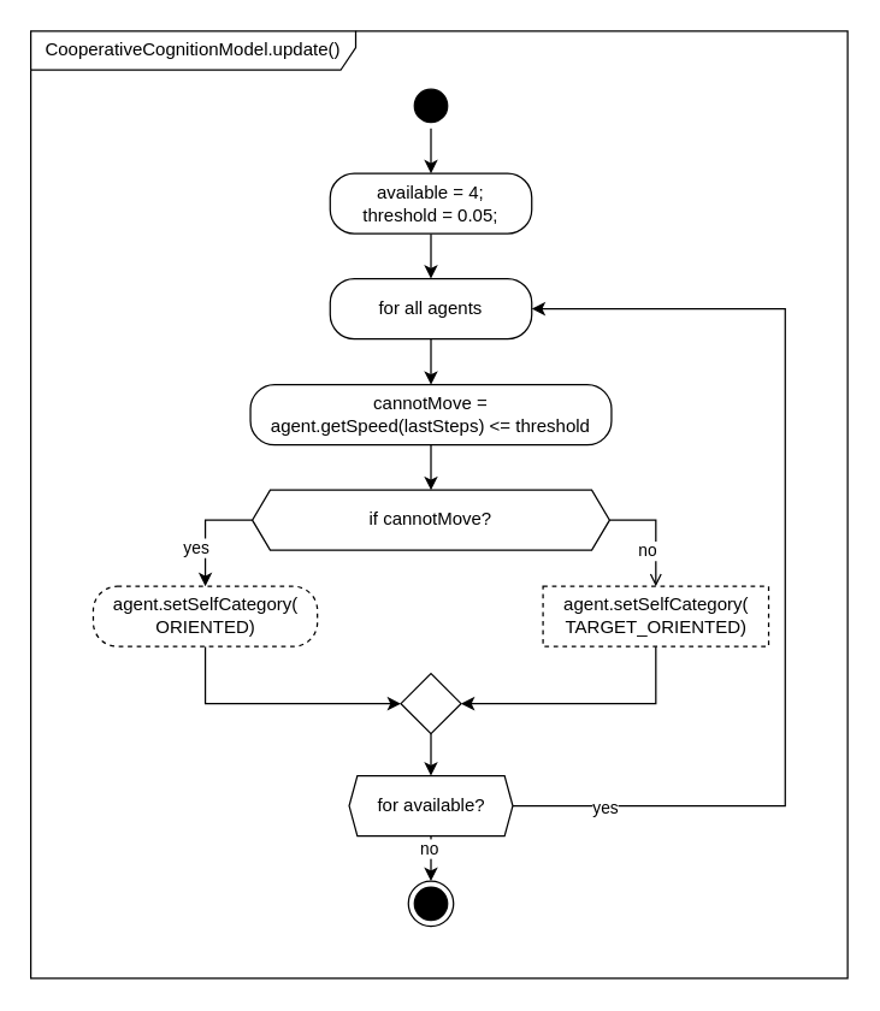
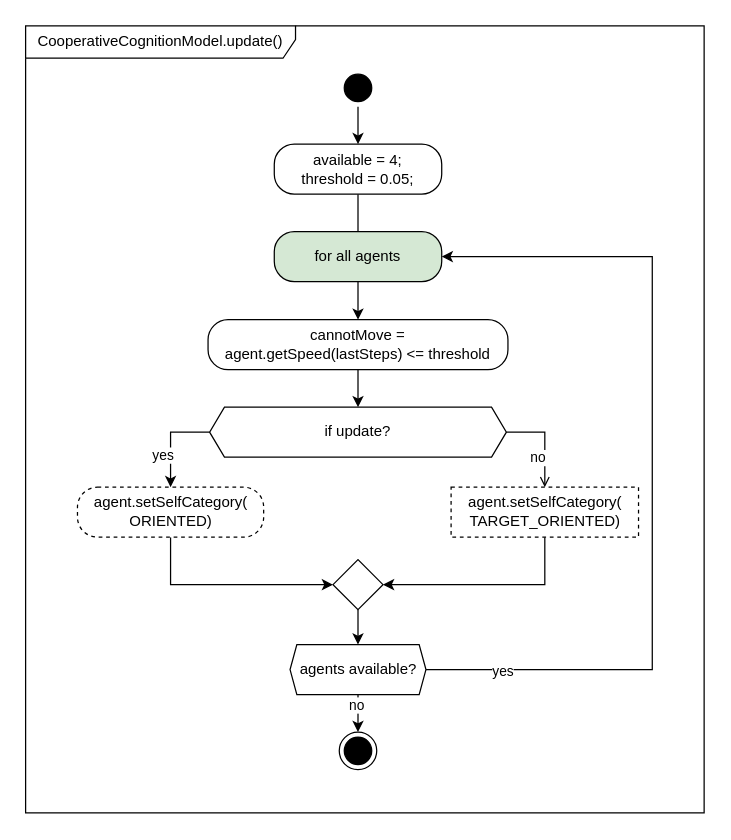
  <mxCell id="0" />
  <mxCell id="1" parent="0" />
  <mxCell id="2" value="CooperativeCognitionModel.update()" style="shape=umlFrame;whiteSpace=wrap;html=1;strokeColor=#000000;width=216;height=26;shadow=0;" parent="1" vertex="1"><mxGeometry x="20" y="20" width="543" height="630" as="geometry" /></mxCell>
  <mxCell id="3" value="" style="group" parent="1" vertex="1" connectable="0"><mxGeometry x="61.5" y="54.75" width="460.0" height="560.5" as="geometry" /></mxCell>
  <mxCell id="4" value="" style="ellipse;html=1;shape=startState;fillColor=#000000;strokeColor=#000000;labelBorderColor=none;shadow=0;flipV=1;" parent="3" vertex="1"><mxGeometry x="209.5" width="30" height="30" as="geometry" /></mxCell>
- <mxCell id="5" value="&lt;div&gt;for all agents&lt;/div&gt;" style="rounded=1;whiteSpace=wrap;html=1;arcSize=40;labelBorderColor=none;shadow=0;flipV=1;" parent="3" vertex="1"><mxGeometry x="157.5" y="130" width="134" height="40" as="geometry" /></mxCell>
- <mxCell id="6" style="edgeStyle=orthogonalEdgeStyle;rounded=0;orthogonalLoop=1;jettySize=auto;html=1;" parent="3" source="7" target="5" edge="1"><mxGeometry relative="1" as="geometry" /></mxCell>
+ <mxCell id="5" value="&lt;div&gt;for all agents&lt;/div&gt;" style="rounded=1;whiteSpace=wrap;html=1;arcSize=40;labelBorderColor=none;shadow=0;flipV=1;fillColor=#d5e8d4;" parent="3" vertex="1"><mxGeometry x="157.5" y="130" width="134" height="40" as="geometry" /></mxCell>
+ <mxCell id="6" style="edgeStyle=orthogonalEdgeStyle;rounded=0;orthogonalLoop=1;jettySize=auto;html=1;endArrow=none;" parent="3" source="7" target="5" edge="1"><mxGeometry relative="1" as="geometry" /></mxCell>
  <mxCell id="7" value="&lt;div&gt;available = 4;&lt;/div&gt;&lt;div&gt;threshold = 0.05;&lt;/div&gt;" style="rounded=1;whiteSpace=wrap;html=1;arcSize=40;labelBorderColor=none;shadow=0;flipV=1;" parent="3" vertex="1"><mxGeometry x="157.5" y="60" width="134" height="40" as="geometry" /></mxCell>
  <mxCell id="8" style="edgeStyle=orthogonalEdgeStyle;rounded=0;orthogonalLoop=1;jettySize=auto;html=1;entryX=0.5;entryY=0;entryDx=0;entryDy=0;" parent="3" source="4" target="7" edge="1"><mxGeometry relative="1" as="geometry" /></mxCell>
  <mxCell id="9" value="&lt;div&gt;&lt;div&gt;cannotMove =&lt;/div&gt;&lt;div&gt;agent.getSpeed(lastSteps) &amp;lt;= threshold&lt;br&gt;&lt;/div&gt;&lt;/div&gt;" style="rounded=1;whiteSpace=wrap;html=1;arcSize=40;labelBorderColor=none;shadow=0;flipV=1;" parent="3" vertex="1"><mxGeometry x="104.5" y="200.5" width="240" height="40" as="geometry" /></mxCell>
  <mxCell id="10" style="edgeStyle=orthogonalEdgeStyle;rounded=0;orthogonalLoop=1;jettySize=auto;html=1;entryX=0.5;entryY=0;entryDx=0;entryDy=0;" parent="3" source="5" target="9" edge="1"><mxGeometry relative="1" as="geometry" /></mxCell>
  <mxCell id="11" value="" style="ellipse;html=1;shape=endState;fillColor=#000000;strokeColor=#000000;labelBorderColor=none;shadow=0;flipV=1;" parent="3" vertex="1"><mxGeometry x="209.5" y="530.5" width="30" height="30" as="geometry" /></mxCell>
  <mxCell id="12" value="" style="rhombus;whiteSpace=wrap;html=1;shadow=0;flipV=1;" parent="3" vertex="1"><mxGeometry x="204.5" y="392.5" width="40" height="40" as="geometry" /></mxCell>
  <mxCell id="13" style="edgeStyle=orthogonalEdgeStyle;rounded=0;orthogonalLoop=1;jettySize=auto;html=1;entryX=0;entryY=0.5;entryDx=0;entryDy=0;labelBorderColor=none;shadow=0;exitX=0.5;exitY=1;exitDx=0;exitDy=0;" parent="3" source="27" target="12" edge="1"><mxGeometry relative="1" as="geometry"><mxPoint x="334.0" y="473.5" as="targetPoint" /></mxGeometry></mxCell>
  <mxCell id="14" style="edgeStyle=orthogonalEdgeStyle;rounded=0;orthogonalLoop=1;jettySize=auto;html=1;entryX=1;entryY=0.5;entryDx=0;entryDy=0;labelBorderColor=none;exitX=0.5;exitY=1;exitDx=0;exitDy=0;shadow=0;" parent="3" source="28" target="12" edge="1"><mxGeometry relative="1" as="geometry"><mxPoint x="414.0" y="473.5" as="targetPoint" /></mxGeometry></mxCell>
- <mxCell id="15" value="if cannotMove?" style="shape=hexagon;html=1;whiteSpace=wrap;perimeter=hexagonPerimeter;rounded=0;shadow=0;size=0.05;flipV=1;" parent="3" vertex="1"><mxGeometry x="105.75" y="270.5" width="237.5" height="40" as="geometry" /></mxCell>
+ <mxCell id="15" value="if update?" style="shape=hexagon;html=1;whiteSpace=wrap;perimeter=hexagonPerimeter;rounded=0;shadow=0;size=0.05;flipV=1;" parent="3" vertex="1"><mxGeometry x="105.75" y="270.5" width="237.5" height="40" as="geometry" /></mxCell>
  <mxCell id="16" style="edgeStyle=orthogonalEdgeStyle;rounded=0;orthogonalLoop=1;jettySize=auto;html=1;entryX=0.5;entryY=0;entryDx=0;entryDy=0;" parent="3" source="9" target="15" edge="1"><mxGeometry relative="1" as="geometry" /></mxCell>
  <mxCell id="17" style="edgeStyle=orthogonalEdgeStyle;rounded=0;orthogonalLoop=1;jettySize=auto;html=1;entryX=0.5;entryY=0;entryDx=0;entryDy=0;" parent="3" source="21" target="11" edge="1"><mxGeometry relative="1" as="geometry" /></mxCell>
  <mxCell id="18" value="no" style="edgeLabel;html=1;align=center;verticalAlign=middle;resizable=0;points=[];" parent="17" vertex="1" connectable="0"><mxGeometry x="0.334" y="6" relative="1" as="geometry"><mxPoint x="-8" y="-5" as="offset" /></mxGeometry></mxCell>
  <mxCell id="19" style="edgeStyle=orthogonalEdgeStyle;rounded=0;orthogonalLoop=1;jettySize=auto;html=1;entryX=1;entryY=0.5;entryDx=0;entryDy=0;" parent="3" source="21" target="5" edge="1"><mxGeometry relative="1" as="geometry"><Array as="points"><mxPoint x="460.0" y="480.5" /><mxPoint x="460.0" y="150.5" /></Array></mxGeometry></mxCell>
  <mxCell id="20" value="yes" style="edgeLabel;html=1;align=center;verticalAlign=middle;resizable=0;points=[];" parent="19" vertex="1" connectable="0"><mxGeometry x="-0.818" y="-1" relative="1" as="geometry"><mxPoint as="offset" /></mxGeometry></mxCell>
- <mxCell id="21" value="for available?" style="shape=hexagon;html=1;whiteSpace=wrap;perimeter=hexagonPerimeter;rounded=0;shadow=0;size=0.05;flipV=1;" parent="3" vertex="1"><mxGeometry x="170.125" y="460.5" width="108.75" height="40" as="geometry" /></mxCell>
+ <mxCell id="21" value="agents available?" style="shape=hexagon;html=1;whiteSpace=wrap;perimeter=hexagonPerimeter;rounded=0;shadow=0;size=0.05;flipV=1;" parent="3" vertex="1"><mxGeometry x="170.125" y="460.5" width="108.75" height="40" as="geometry" /></mxCell>
  <mxCell id="22" style="edgeStyle=orthogonalEdgeStyle;rounded=0;orthogonalLoop=1;jettySize=auto;html=1;entryX=0.5;entryY=0;entryDx=0;entryDy=0;shadow=0;" parent="3" source="12" target="21" edge="1"><mxGeometry relative="1" as="geometry" /></mxCell>
  <mxCell id="23" value="yes" style="edgeStyle=orthogonalEdgeStyle;rounded=0;orthogonalLoop=1;jettySize=auto;html=1;shadow=0;exitX=0;exitY=0.5;exitDx=0;exitDy=0;" parent="3" source="15" target="27" edge="1"><mxGeometry x="-0.253" y="9" relative="1" as="geometry"><mxPoint x="-9" y="10" as="offset" /></mxGeometry></mxCell>
  <mxCell id="24" style="edgeStyle=orthogonalEdgeStyle;rounded=0;orthogonalLoop=1;jettySize=auto;html=1;exitX=1;exitY=0.5;exitDx=0;exitDy=0;shadow=0;endArrow=open;" parent="3" source="15" target="28" edge="1"><mxGeometry relative="1" as="geometry" /></mxCell>
  <mxCell id="25" value="no" style="edgeLabel;html=1;align=center;verticalAlign=middle;resizable=0;points=[];" parent="24" vertex="1" connectable="0"><mxGeometry x="-0.368" y="-8" relative="1" as="geometry"><mxPoint x="0.77" y="12" as="offset" /></mxGeometry></mxCell>
  <mxCell id="26" value="" style="group" parent="3" vertex="1" connectable="0"><mxGeometry y="334.5" width="449" height="40" as="geometry" /></mxCell>
  <mxCell id="27" value="agent.setSelfCategory(&lt;br&gt;ORIENTED)" style="rounded=1;whiteSpace=wrap;html=1;arcSize=40;labelBorderColor=none;shadow=0;dashed=1;" parent="26" vertex="1"><mxGeometry width="149" height="40" as="geometry" /></mxCell>
  <mxCell id="28" value="agent.setSelfCategory(&lt;br&gt;TARGET_ORIENTED)" style="whiteSpace=wrap;html=1;arcSize=40;labelBorderColor=none;shadow=0;dashed=1;rounded=0;" parent="26" vertex="1"><mxGeometry x="299" width="150" height="40" as="geometry" /></mxCell>
